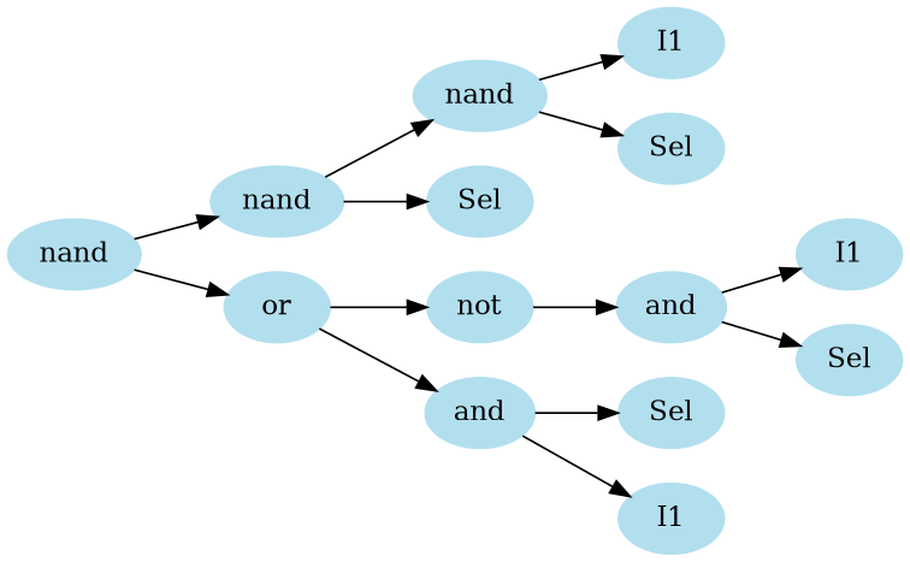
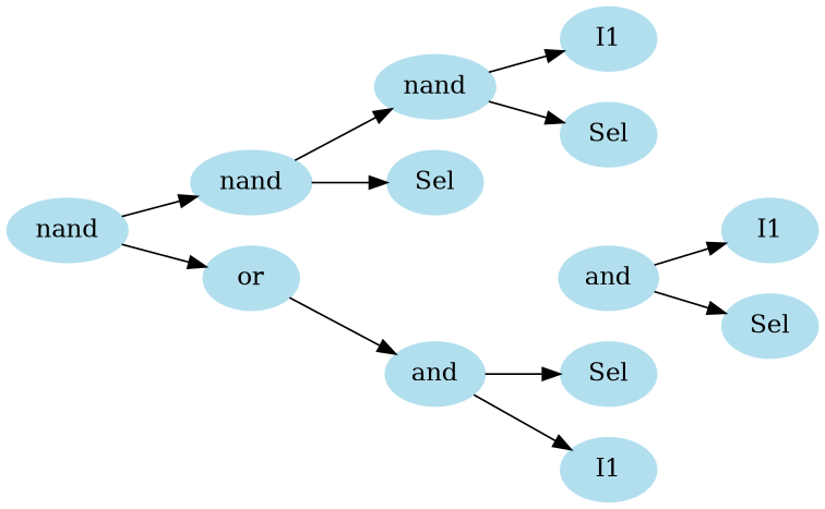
  digraph {
    rankdir=LR
    node [color=lightblue2 style=filled]
    n1 [label=nand]
    n2 [label=nand]
    n3 [label=or]
    n4 [label=nand]
    n5 [label=Sel]
    n6 [label=I1]
    n7 [label=Sel]
-   n8 [label=not]
    n9 [label=and]
    n10 [label=and]
    n11 [label=I1]
    n12 [label=Sel]
    n13 [label=Sel]
    n14 [label=I1]
    n1 -> n2
    n1 -> n3
    n2 -> n4
    n2 -> n5
-   n3 -> n8
    n3 -> n9
    n4 -> n6
    n4 -> n7
-   n8 -> n10
    n9 -> n13
    n9 -> n14
    n10 -> n11
    n10 -> n12
  }
